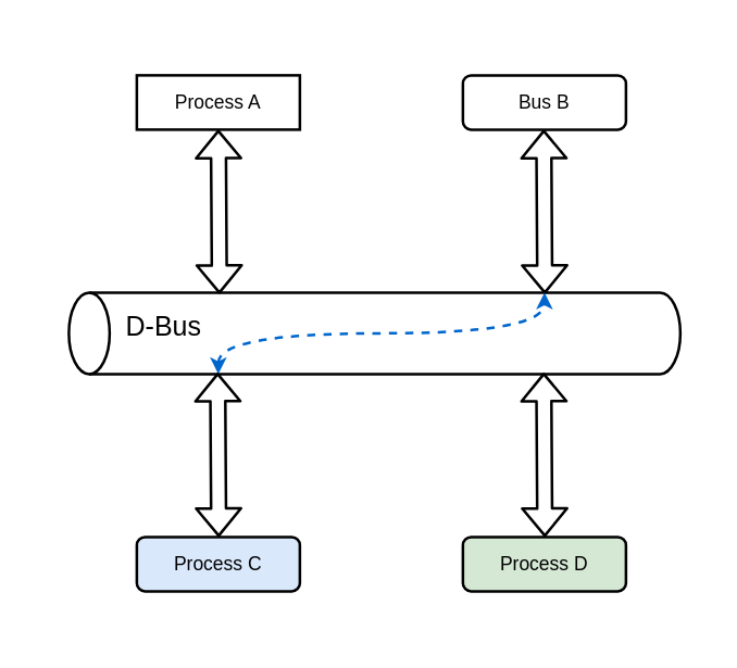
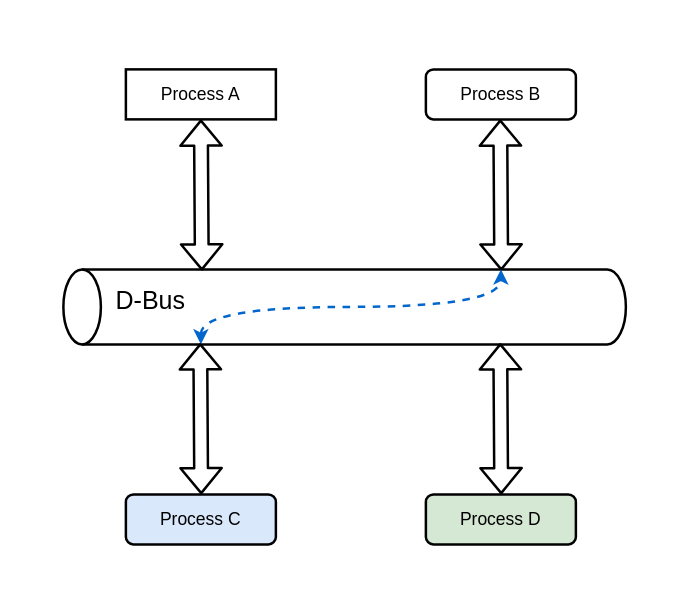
  <mxCell id="0" />
  <mxCell id="1" parent="0" />
  <mxCell id="2" value="" style="rounded=0;whiteSpace=wrap;html=1;fontSize=20;strokeColor=none;fillColor=#FFFFFF;" parent="1" vertex="1"><mxGeometry x="20" y="35" width="500" height="430" as="geometry" /></mxCell>
  <mxCell id="3" value="" style="shape=cylinder3;whiteSpace=wrap;html=1;boundedLbl=1;backgroundOutline=1;size=15;rotation=-90;strokeColor=#000000;fillColor=#FFFFFF;strokeWidth=2;" parent="1" vertex="1"><mxGeometry x="245" y="20" width="60" height="450" as="geometry" /></mxCell>
  <mxCell id="4" value="&lt;font color=&quot;#000000&quot; style=&quot;font-size: 14px;&quot;&gt;Process A&lt;/font&gt;" style="whiteSpace=wrap;html=1;strokeColor=#000000;fillColor=#FFFFFF;strokeWidth=2;rounded=0;" parent="1" vertex="1"><mxGeometry x="100" y="55" width="120" height="40" as="geometry" /></mxCell>
- <mxCell id="5" value="&lt;font color=&quot;#000000&quot; style=&quot;font-size: 14px;&quot;&gt;Bus B&lt;/font&gt;" style="rounded=1;whiteSpace=wrap;html=1;fillColor=#FFFFFF;strokeColor=#000000;strokeWidth=2;" parent="1" vertex="1"><mxGeometry x="340" y="55" width="120" height="40" as="geometry" /></mxCell>
+ <mxCell id="5" value="&lt;font color=&quot;#000000&quot; style=&quot;font-size: 14px;&quot;&gt;Process B&lt;/font&gt;" style="rounded=1;whiteSpace=wrap;html=1;fillColor=#FFFFFF;strokeColor=#000000;strokeWidth=2;" parent="1" vertex="1"><mxGeometry x="340" y="55" width="120" height="40" as="geometry" /></mxCell>
  <mxCell id="6" value="" style="shape=flexArrow;endArrow=classic;startArrow=classic;html=1;fontSize=14;entryX=0.5;entryY=1;entryDx=0;entryDy=0;exitX=0.983;exitY=0.21;exitDx=0;exitDy=0;exitPerimeter=0;strokeColor=#000000;strokeWidth=2;" parent="1" target="4" edge="1"><mxGeometry width="100" height="100" relative="1" as="geometry"><mxPoint x="160.8" y="216.02" as="sourcePoint" /><mxPoint x="350" y="175" as="targetPoint" /></mxGeometry></mxCell>
  <mxCell id="7" value="&lt;font color=&quot;#000000&quot; style=&quot;font-size: 20px;&quot;&gt;D-Bus&lt;/font&gt;" style="text;html=1;strokeColor=none;fillColor=none;align=center;verticalAlign=middle;whiteSpace=wrap;rounded=0;fontSize=18;" parent="1" vertex="1"><mxGeometry x="90" y="225" width="60" height="30" as="geometry" /></mxCell>
  <mxCell id="8" value="" style="shape=flexArrow;endArrow=classic;startArrow=classic;html=1;fontSize=14;entryX=0.5;entryY=1;entryDx=0;entryDy=0;exitX=0.983;exitY=0.21;exitDx=0;exitDy=0;exitPerimeter=0;strokeColor=#000000;strokeWidth=2;" parent="1" edge="1"><mxGeometry width="100" height="100" relative="1" as="geometry"><mxPoint x="400.3" y="216.02" as="sourcePoint" /><mxPoint x="399.5" y="95" as="targetPoint" /></mxGeometry></mxCell>
  <mxCell id="9" style="edgeStyle=orthogonalEdgeStyle;curved=1;html=1;dashed=1;strokeWidth=2;fontSize=20;startArrow=classic;startFill=1;strokeColor=#0066CC;" parent="1" edge="1"><mxGeometry relative="1" as="geometry"><mxPoint x="160" y="275" as="sourcePoint" /><mxPoint x="400" y="215" as="targetPoint" /><Array as="points"><mxPoint x="160" y="245" /><mxPoint x="400" y="245" /></Array></mxGeometry></mxCell>
  <mxCell id="10" value="&lt;font color=&quot;#000000&quot; style=&quot;font-size: 14px;&quot;&gt;Process C&lt;/font&gt;" style="rounded=1;whiteSpace=wrap;html=1;strokeColor=#000000;fillColor=#dae8fc;strokeWidth=2;" parent="1" vertex="1"><mxGeometry x="100" y="395" width="120" height="40" as="geometry" /></mxCell>
  <mxCell id="11" value="" style="shape=flexArrow;endArrow=classic;startArrow=classic;html=1;fontSize=14;entryX=0.5;entryY=1;entryDx=0;entryDy=0;exitX=0.983;exitY=0.21;exitDx=0;exitDy=0;exitPerimeter=0;strokeColor=#000000;strokeWidth=2;" parent="1" edge="1"><mxGeometry width="100" height="100" relative="1" as="geometry"><mxPoint x="160.3" y="395" as="sourcePoint" /><mxPoint x="159.5" y="273.98" as="targetPoint" /></mxGeometry></mxCell>
  <mxCell id="12" value="&lt;font color=&quot;#000000&quot; style=&quot;font-size: 14px;&quot;&gt;Process D&lt;/font&gt;" style="rounded=1;whiteSpace=wrap;html=1;strokeColor=#000000;fillColor=#d5e8d4;strokeWidth=2;" parent="1" vertex="1"><mxGeometry x="340" y="395" width="120" height="40" as="geometry" /></mxCell>
  <mxCell id="13" value="" style="shape=flexArrow;endArrow=classic;startArrow=classic;html=1;fontSize=14;entryX=0.5;entryY=1;entryDx=0;entryDy=0;exitX=0.983;exitY=0.21;exitDx=0;exitDy=0;exitPerimeter=0;strokeColor=#000000;strokeWidth=2;" parent="1" edge="1"><mxGeometry width="100" height="100" relative="1" as="geometry"><mxPoint x="400.3" y="395" as="sourcePoint" /><mxPoint x="399.5" y="273.98" as="targetPoint" /></mxGeometry></mxCell>
